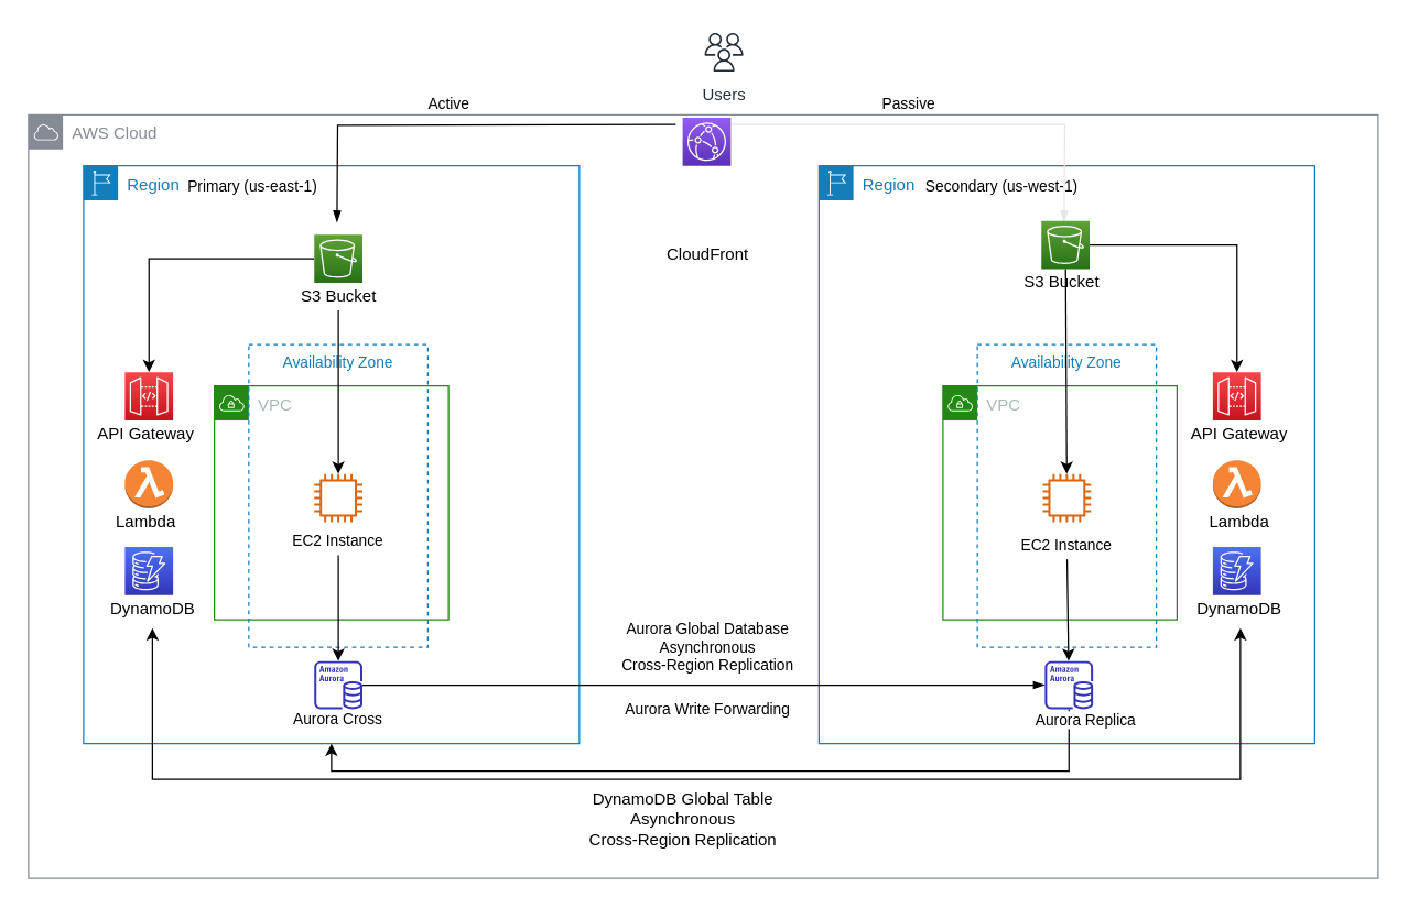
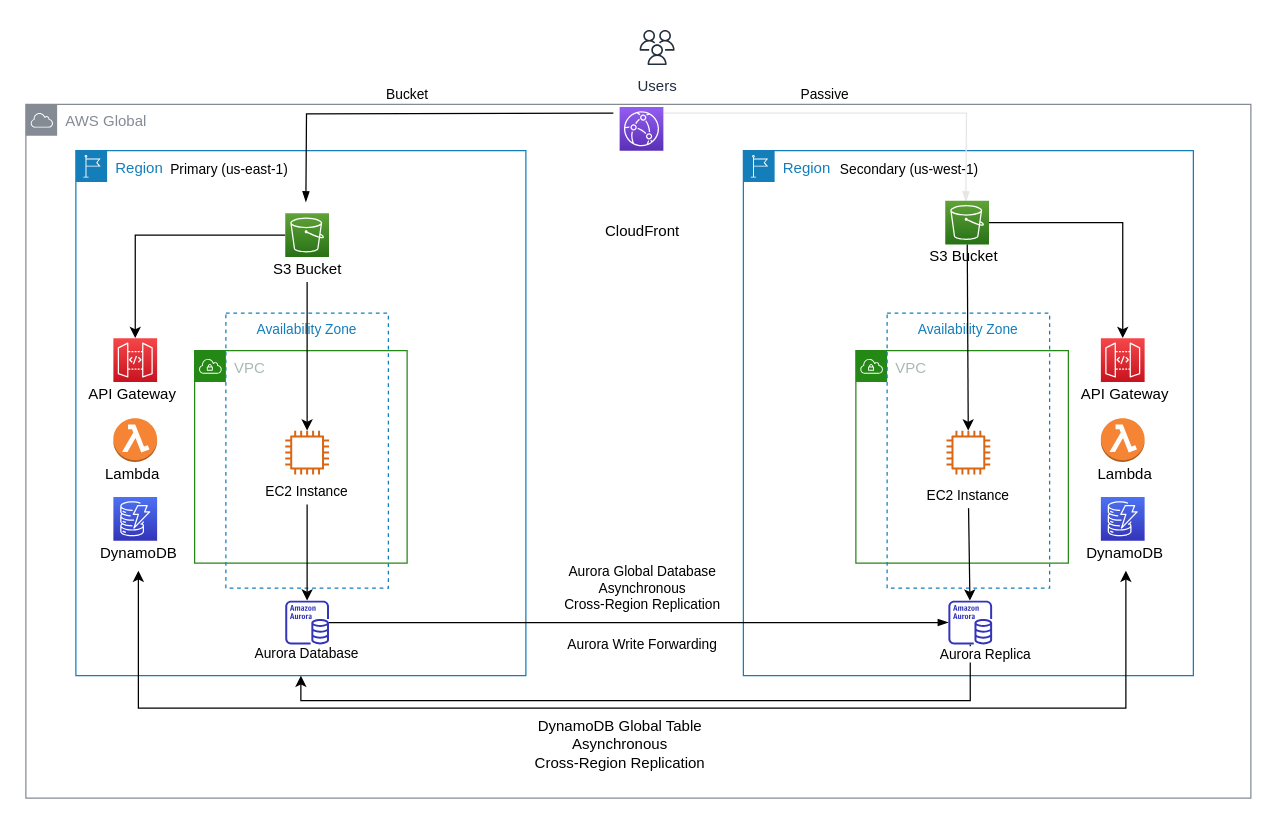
  <mxCell id="0" />
  <mxCell id="1" parent="0" />
- <mxCell id="2" value="AWS Cloud" style="outlineConnect=0;gradientColor=none;html=1;whiteSpace=wrap;fontSize=12;fontStyle=0;shape=mxgraph.aws4.group;grIcon=mxgraph.aws4.group_aws_cloud;strokeColor=#858B94;fillColor=none;verticalAlign=top;align=left;spacingLeft=30;fontColor=#858B94;dashed=0;" parent="1" vertex="1"><mxGeometry x="20" y="83" width="980" height="555" as="geometry" /></mxCell>
+ <mxCell id="2" value="AWS Global" style="outlineConnect=0;gradientColor=none;html=1;whiteSpace=wrap;fontSize=12;fontStyle=0;shape=mxgraph.aws4.group;grIcon=mxgraph.aws4.group_aws_cloud;strokeColor=#858B94;fillColor=none;verticalAlign=top;align=left;spacingLeft=30;fontColor=#858B94;dashed=0;" parent="1" vertex="1"><mxGeometry x="20" y="83" width="980" height="555" as="geometry" /></mxCell>
  <mxCell id="3" value="Region" style="points=[[0,0],[0.25,0],[0.5,0],[0.75,0],[1,0],[1,0.25],[1,0.5],[1,0.75],[1,1],[0.75,1],[0.5,1],[0.25,1],[0,1],[0,0.75],[0,0.5],[0,0.25]];outlineConnect=0;gradientColor=none;html=1;whiteSpace=wrap;fontSize=12;fontStyle=0;shape=mxgraph.aws4.group;grIcon=mxgraph.aws4.group_region;strokeColor=#147EBA;fillColor=none;verticalAlign=top;align=left;spacingLeft=30;fontColor=#147EBA;dashed=0;" parent="1" vertex="1"><mxGeometry x="60" y="120" width="360" height="420" as="geometry" /></mxCell>
  <mxCell id="4" value="Region" style="points=[[0,0],[0.25,0],[0.5,0],[0.75,0],[1,0],[1,0.25],[1,0.5],[1,0.75],[1,1],[0.75,1],[0.5,1],[0.25,1],[0,1],[0,0.75],[0,0.5],[0,0.25]];outlineConnect=0;gradientColor=none;html=1;whiteSpace=wrap;fontSize=12;fontStyle=0;shape=mxgraph.aws4.group;grIcon=mxgraph.aws4.group_region;strokeColor=#147EBA;fillColor=none;verticalAlign=top;align=left;spacingLeft=30;fontColor=#147EBA;dashed=0;" parent="1" vertex="1"><mxGeometry x="594" y="120" width="360" height="420" as="geometry" /></mxCell>
  <mxCell id="5" value="Primary (us-east-1)" style="text;html=1;strokeColor=none;fillColor=none;align=center;verticalAlign=middle;whiteSpace=wrap;rounded=0;fontSize=11;" parent="1" vertex="1"><mxGeometry x="132.5" y="120" width="100" height="30" as="geometry" /></mxCell>
  <mxCell id="6" value="Secondary (us-west-1)" style="text;html=1;strokeColor=none;fillColor=none;align=center;verticalAlign=middle;whiteSpace=wrap;rounded=0;fontSize=11;" parent="1" vertex="1"><mxGeometry x="667" y="120" width="120" height="30" as="geometry" /></mxCell>
  <mxCell id="7" value="" style="rounded=0;orthogonalLoop=1;jettySize=auto;html=1;endArrow=blockThin;endFill=1;fontSize=11;" parent="1" source="18" target="26" edge="1"><mxGeometry relative="1" as="geometry" /></mxCell>
  <mxCell id="8" value="Aurora Global Database&lt;br&gt;Asynchronous &lt;br&gt;Cross-Region Replication" style="text;html=1;align=center;verticalAlign=middle;resizable=0;points=[];autosize=1;fontSize=11;" parent="1" vertex="1"><mxGeometry x="442.5" y="450" width="140" height="40" as="geometry" /></mxCell>
  <mxCell id="9" value="" style="edgeStyle=orthogonalEdgeStyle;rounded=0;orthogonalLoop=1;jettySize=auto;html=1;endArrow=blockThin;endFill=1;fontSize=11;" parent="1" edge="1"><mxGeometry relative="1" as="geometry"><mxPoint x="244" y="161" as="targetPoint" /><mxPoint x="490" y="90" as="sourcePoint" /></mxGeometry></mxCell>
  <mxCell id="10" value="" style="edgeStyle=orthogonalEdgeStyle;rounded=0;orthogonalLoop=1;jettySize=auto;html=1;endArrow=blockThin;endFill=1;fontSize=11;strokeColor=#e6e6e6;exitX=1;exitY=0.143;exitDx=0;exitDy=0;exitPerimeter=0;" parent="1" source="38" edge="1"><mxGeometry relative="1" as="geometry"><mxPoint x="772" y="161" as="targetPoint" /></mxGeometry></mxCell>
- <mxCell id="11" value="Active" style="text;html=1;align=center;verticalAlign=middle;resizable=0;points=[];autosize=1;fontSize=11;" parent="1" vertex="1"><mxGeometry x="300" y="65" width="50" height="20" as="geometry" /></mxCell>
+ <mxCell id="11" value="Bucket" style="text;html=1;align=center;verticalAlign=middle;resizable=0;points=[];autosize=1;fontSize=11;" parent="1" vertex="1"><mxGeometry x="300" y="65" width="50" height="20" as="geometry" /></mxCell>
  <mxCell id="12" value="Passive" style="text;html=1;align=center;verticalAlign=middle;resizable=0;points=[];autosize=1;fontSize=11;" parent="1" vertex="1"><mxGeometry x="634" y="65" width="50" height="20" as="geometry" /></mxCell>
  <mxCell id="13" value="VPC" style="points=[[0,0],[0.25,0],[0.5,0],[0.75,0],[1,0],[1,0.25],[1,0.5],[1,0.75],[1,1],[0.75,1],[0.5,1],[0.25,1],[0,1],[0,0.75],[0,0.5],[0,0.25]];outlineConnect=0;gradientColor=none;html=1;whiteSpace=wrap;fontSize=12;fontStyle=0;shape=mxgraph.aws4.group;grIcon=mxgraph.aws4.group_vpc;strokeColor=#248814;fillColor=none;verticalAlign=top;align=left;spacingLeft=30;fontColor=#AAB7B8;dashed=0;" parent="1" vertex="1"><mxGeometry x="155" y="280" width="170" height="170" as="geometry" /></mxCell>
  <mxCell id="14" value="Availability Zone" style="fillColor=none;strokeColor=#147EBA;dashed=1;verticalAlign=top;fontStyle=0;fontColor=#147EBA;fontSize=11;" parent="1" vertex="1"><mxGeometry x="180" y="250" width="130" height="220" as="geometry" /></mxCell>
  <mxCell id="15" value="" style="outlineConnect=0;fontColor=#232F3E;gradientColor=none;fillColor=#D86613;strokeColor=none;dashed=0;verticalLabelPosition=bottom;verticalAlign=top;align=center;html=1;fontSize=12;fontStyle=0;aspect=fixed;pointerEvents=1;shape=mxgraph.aws4.instance2;" parent="1" vertex="1"><mxGeometry x="227.5" y="344" width="35" height="35" as="geometry" /></mxCell>
  <mxCell id="16" value="" style="edgeStyle=none;rounded=0;orthogonalLoop=1;jettySize=auto;html=1;strokeColor=#000000;fontColor=#e6e6e6;" edge="1" parent="1" source="17" target="18"><mxGeometry relative="1" as="geometry" /></mxCell>
  <mxCell id="17" value="EC2 Instance" style="text;html=1;strokeColor=none;fillColor=none;align=center;verticalAlign=middle;whiteSpace=wrap;rounded=0;fontSize=11;" parent="1" vertex="1"><mxGeometry x="195" y="383" width="100" height="20" as="geometry" /></mxCell>
  <mxCell id="18" value="" style="outlineConnect=0;fontColor=#232F3E;gradientColor=none;fillColor=#3334B9;strokeColor=none;dashed=0;verticalLabelPosition=bottom;verticalAlign=top;align=center;html=1;fontSize=12;fontStyle=0;aspect=fixed;pointerEvents=1;shape=mxgraph.aws4.aurora_instance;labelBackgroundColor=#ffffff;" parent="1" vertex="1"><mxGeometry x="227.5" y="480" width="35" height="35" as="geometry" /></mxCell>
- <mxCell id="19" value="Aurora Cross" style="text;html=1;strokeColor=none;fillColor=none;align=center;verticalAlign=middle;whiteSpace=wrap;rounded=0;fontSize=11;" parent="1" vertex="1"><mxGeometry x="195" y="512" width="100" height="20" as="geometry" /></mxCell>
+ <mxCell id="19" value="Aurora Database" style="text;html=1;strokeColor=none;fillColor=none;align=center;verticalAlign=middle;whiteSpace=wrap;rounded=0;fontSize=11;" parent="1" vertex="1"><mxGeometry x="195" y="512" width="100" height="20" as="geometry" /></mxCell>
  <mxCell id="20" value="VPC" style="points=[[0,0],[0.25,0],[0.5,0],[0.75,0],[1,0],[1,0.25],[1,0.5],[1,0.75],[1,1],[0.75,1],[0.5,1],[0.25,1],[0,1],[0,0.75],[0,0.5],[0,0.25]];outlineConnect=0;gradientColor=none;html=1;whiteSpace=wrap;fontSize=12;fontStyle=0;shape=mxgraph.aws4.group;grIcon=mxgraph.aws4.group_vpc;strokeColor=#248814;fillColor=none;verticalAlign=top;align=left;spacingLeft=30;fontColor=#AAB7B8;dashed=0;" parent="1" vertex="1"><mxGeometry x="684" y="280" width="170" height="170" as="geometry" /></mxCell>
  <mxCell id="21" value="Availability Zone" style="fillColor=none;strokeColor=#147EBA;dashed=1;verticalAlign=top;fontStyle=0;fontColor=#147EBA;fontSize=11;" parent="1" vertex="1"><mxGeometry x="709" y="250" width="130" height="220" as="geometry" /></mxCell>
  <mxCell id="22" value="" style="edgeStyle=none;rounded=0;orthogonalLoop=1;jettySize=auto;html=1;strokeColor=#000000;fontColor=#e6e6e6;" edge="1" parent="1" source="23" target="26"><mxGeometry relative="1" as="geometry" /></mxCell>
  <mxCell id="23" value="EC2 Instance" style="text;html=1;strokeColor=none;fillColor=none;align=center;verticalAlign=middle;whiteSpace=wrap;rounded=0;fontSize=11;" parent="1" vertex="1"><mxGeometry x="724" y="386" width="100" height="20" as="geometry" /></mxCell>
  <mxCell id="24" value="" style="edgeStyle=orthogonalEdgeStyle;rounded=0;orthogonalLoop=1;jettySize=auto;html=1;entryX=0.5;entryY=1;entryDx=0;entryDy=0;" parent="1" source="26" target="3" edge="1"><mxGeometry relative="1" as="geometry"><mxPoint x="787.5" y="610" as="targetPoint" /><Array as="points"><mxPoint x="776" y="560" /><mxPoint x="240" y="560" /></Array></mxGeometry></mxCell>
  <mxCell id="25" value="Aurora Replica" style="text;html=1;strokeColor=none;fillColor=none;align=center;verticalAlign=middle;whiteSpace=wrap;rounded=0;fontSize=11;labelBackgroundColor=#ffffff;" parent="1" vertex="1"><mxGeometry x="737.5" y="513" width="100" height="20" as="geometry" /></mxCell>
  <mxCell id="26" value="" style="outlineConnect=0;fontColor=#232F3E;gradientColor=none;fillColor=#3334B9;strokeColor=none;dashed=0;verticalLabelPosition=bottom;verticalAlign=top;align=center;html=1;fontSize=12;fontStyle=0;aspect=fixed;pointerEvents=1;shape=mxgraph.aws4.aurora_instance;labelBackgroundColor=#ffffff;" parent="1" vertex="1"><mxGeometry x="758" y="480" width="35" height="35" as="geometry" /></mxCell>
  <mxCell id="27" value="" style="outlineConnect=0;fontColor=#232F3E;gradientColor=none;fillColor=#D86613;strokeColor=none;dashed=0;verticalLabelPosition=bottom;verticalAlign=top;align=center;html=1;fontSize=12;fontStyle=0;aspect=fixed;pointerEvents=1;shape=mxgraph.aws4.instance2;" parent="1" vertex="1"><mxGeometry x="756.5" y="344" width="35" height="35" as="geometry" /></mxCell>
  <mxCell id="28" value="" style="edgeStyle=orthogonalEdgeStyle;rounded=0;orthogonalLoop=1;jettySize=auto;html=1;startArrow=none;startFill=0;" parent="1" source="29" target="36" edge="1"><mxGeometry relative="1" as="geometry"><mxPoint x="147.5" y="187.5" as="targetPoint" /></mxGeometry></mxCell>
  <mxCell id="29" value="" style="outlineConnect=0;fontColor=#232F3E;gradientColor=#60A337;gradientDirection=north;fillColor=#277116;strokeColor=#ffffff;dashed=0;verticalLabelPosition=bottom;verticalAlign=top;align=center;html=1;fontSize=12;fontStyle=0;aspect=fixed;shape=mxgraph.aws4.resourceIcon;resIcon=mxgraph.aws4.s3;" parent="1" vertex="1"><mxGeometry x="227.5" y="170" width="35" height="35" as="geometry" /></mxCell>
  <mxCell id="30" value="" style="edgeStyle=orthogonalEdgeStyle;rounded=0;orthogonalLoop=1;jettySize=auto;html=1;startArrow=none;startFill=0;" parent="1" source="31" target="15" edge="1"><mxGeometry relative="1" as="geometry" /></mxCell>
  <mxCell id="31" value="S3 Bucket" style="text;html=1;align=center;verticalAlign=middle;resizable=0;points=[];autosize=1;" parent="1" vertex="1"><mxGeometry x="210" y="205" width="70" height="20" as="geometry" /></mxCell>
  <mxCell id="32" value="" style="edgeStyle=none;rounded=0;orthogonalLoop=1;jettySize=auto;html=1;strokeColor=#000000;fontColor=#e6e6e6;" edge="1" parent="1" source="34" target="27"><mxGeometry relative="1" as="geometry" /></mxCell>
  <mxCell id="33" value="" style="edgeStyle=orthogonalEdgeStyle;rounded=0;orthogonalLoop=1;jettySize=auto;html=1;strokeColor=#000000;fontColor=#e6e6e6;" edge="1" parent="1" source="34" target="37"><mxGeometry relative="1" as="geometry"><mxPoint x="870.5" y="177.5" as="targetPoint" /></mxGeometry></mxCell>
  <mxCell id="34" value="" style="outlineConnect=0;fontColor=#232F3E;gradientColor=#60A337;gradientDirection=north;fillColor=#277116;strokeColor=#ffffff;dashed=0;verticalLabelPosition=bottom;verticalAlign=top;align=center;html=1;fontSize=12;fontStyle=0;aspect=fixed;shape=mxgraph.aws4.resourceIcon;resIcon=mxgraph.aws4.s3;" parent="1" vertex="1"><mxGeometry x="755.5" y="160" width="35" height="35" as="geometry" /></mxCell>
  <mxCell id="35" value="S3 Bucket" style="text;html=1;align=center;verticalAlign=middle;resizable=0;points=[];autosize=1;" parent="1" vertex="1"><mxGeometry x="735" y="195" width="70" height="20" as="geometry" /></mxCell>
  <mxCell id="36" value="" style="outlineConnect=0;fontColor=#232F3E;gradientColor=#F54749;gradientDirection=north;fillColor=#C7131F;strokeColor=#ffffff;dashed=0;verticalLabelPosition=bottom;verticalAlign=top;align=center;html=1;fontSize=12;fontStyle=0;aspect=fixed;shape=mxgraph.aws4.resourceIcon;resIcon=mxgraph.aws4.api_gateway;" parent="1" vertex="1"><mxGeometry x="90" y="270" width="35" height="35" as="geometry" /></mxCell>
  <mxCell id="37" value="" style="outlineConnect=0;fontColor=#232F3E;gradientColor=#F54749;gradientDirection=north;fillColor=#C7131F;strokeColor=#ffffff;dashed=0;verticalLabelPosition=bottom;verticalAlign=top;align=center;html=1;fontSize=12;fontStyle=0;aspect=fixed;shape=mxgraph.aws4.resourceIcon;resIcon=mxgraph.aws4.api_gateway;" parent="1" vertex="1"><mxGeometry x="880" y="270" width="35" height="35" as="geometry" /></mxCell>
  <mxCell id="38" value="" style="outlineConnect=0;fontColor=#232F3E;gradientColor=#945DF2;gradientDirection=north;fillColor=#5A30B5;strokeColor=#ffffff;dashed=0;verticalLabelPosition=bottom;verticalAlign=top;align=center;html=1;fontSize=12;fontStyle=0;aspect=fixed;shape=mxgraph.aws4.resourceIcon;resIcon=mxgraph.aws4.cloudfront;" parent="1" vertex="1"><mxGeometry x="495" y="85" width="35" height="35" as="geometry" /></mxCell>
  <mxCell id="39" value="Users" style="outlineConnect=0;fontColor=#232F3E;gradientColor=none;strokeColor=#232F3E;fillColor=#ffffff;dashed=0;verticalLabelPosition=bottom;verticalAlign=top;align=center;html=1;fontSize=12;fontStyle=0;aspect=fixed;shape=mxgraph.aws4.resourceIcon;resIcon=mxgraph.aws4.users;" parent="1" vertex="1"><mxGeometry x="495" y="20" width="60" height="35" as="geometry" /></mxCell>
  <mxCell id="40" value="CloudFront" style="text;html=1;align=center;verticalAlign=middle;resizable=0;points=[];autosize=1;" parent="1" vertex="1"><mxGeometry x="477.5" y="175" width="70" height="20" as="geometry" /></mxCell>
  <mxCell id="41" value="" style="outlineConnect=0;dashed=0;verticalLabelPosition=bottom;verticalAlign=top;align=center;html=1;shape=mxgraph.aws3.lambda_function;fillColor=#F58534;gradientColor=none;" parent="1" vertex="1"><mxGeometry x="90" y="334" width="35" height="35" as="geometry" /></mxCell>
  <mxCell id="42" value="" style="outlineConnect=0;dashed=0;verticalLabelPosition=bottom;verticalAlign=top;align=center;html=1;shape=mxgraph.aws3.lambda_function;fillColor=#F58534;gradientColor=none;" parent="1" vertex="1"><mxGeometry x="880" y="334" width="35" height="35" as="geometry" /></mxCell>
  <mxCell id="43" value="" style="outlineConnect=0;fontColor=#232F3E;gradientColor=#4D72F3;gradientDirection=north;fillColor=#3334B9;strokeColor=#ffffff;dashed=0;verticalLabelPosition=bottom;verticalAlign=top;align=center;html=1;fontSize=12;fontStyle=0;aspect=fixed;shape=mxgraph.aws4.resourceIcon;resIcon=mxgraph.aws4.dynamodb;" parent="1" vertex="1"><mxGeometry x="90" y="397" width="35" height="35" as="geometry" /></mxCell>
  <mxCell id="44" value="" style="outlineConnect=0;fontColor=#232F3E;gradientColor=#4D72F3;gradientDirection=north;fillColor=#3334B9;strokeColor=#ffffff;dashed=0;verticalLabelPosition=bottom;verticalAlign=top;align=center;html=1;fontSize=12;fontStyle=0;aspect=fixed;shape=mxgraph.aws4.resourceIcon;resIcon=mxgraph.aws4.dynamodb;" parent="1" vertex="1"><mxGeometry x="880" y="397" width="35" height="35" as="geometry" /></mxCell>
  <mxCell id="45" value="API Gateway" style="text;html=1;align=center;verticalAlign=middle;resizable=0;points=[];autosize=1;" parent="1" vertex="1"><mxGeometry x="60" y="305" width="90" height="20" as="geometry" /></mxCell>
  <mxCell id="46" value="API Gateway" style="text;html=1;align=center;verticalAlign=middle;resizable=0;points=[];autosize=1;" parent="1" vertex="1"><mxGeometry x="854" y="305" width="90" height="20" as="geometry" /></mxCell>
  <mxCell id="47" value="Lambda" style="text;html=1;align=center;verticalAlign=middle;resizable=0;points=[];autosize=1;" parent="1" vertex="1"><mxGeometry x="75" y="369" width="60" height="20" as="geometry" /></mxCell>
  <mxCell id="48" value="Lambda" style="text;html=1;align=center;verticalAlign=middle;resizable=0;points=[];autosize=1;" parent="1" vertex="1"><mxGeometry x="869" y="369" width="60" height="20" as="geometry" /></mxCell>
  <mxCell id="49" value="DynamoDB" style="text;html=1;align=center;verticalAlign=middle;resizable=0;points=[];autosize=1;" parent="1" vertex="1"><mxGeometry x="859" y="432" width="80" height="20" as="geometry" /></mxCell>
  <mxCell id="50" value="" style="edgeStyle=orthogonalEdgeStyle;rounded=0;orthogonalLoop=1;jettySize=auto;html=1;startArrow=classic;startFill=1;" parent="1" edge="1"><mxGeometry relative="1" as="geometry"><mxPoint x="110" y="456" as="sourcePoint" /><mxPoint x="900" y="456" as="targetPoint" /><Array as="points"><mxPoint x="110" y="566" /><mxPoint x="900" y="566" /></Array></mxGeometry></mxCell>
  <mxCell id="51" value="DynamoDB" style="text;html=1;align=center;verticalAlign=middle;resizable=0;points=[];autosize=1;" parent="1" vertex="1"><mxGeometry x="70" y="432" width="80" height="20" as="geometry" /></mxCell>
  <mxCell id="52" value="DynamoDB Global Table&lt;br&gt;Asynchronous&lt;br&gt;Cross-Region Replication" style="text;html=1;align=center;verticalAlign=middle;resizable=0;points=[];autosize=1;" parent="1" vertex="1"><mxGeometry x="420" y="570" width="150" height="50" as="geometry" /></mxCell>
  <mxCell id="53" style="edgeStyle=orthogonalEdgeStyle;rounded=0;orthogonalLoop=1;jettySize=auto;html=1;exitX=0.5;exitY=1;exitDx=0;exitDy=0;" parent="1" source="3" target="3" edge="1"><mxGeometry relative="1" as="geometry" /></mxCell>
  <mxCell id="54" value="Aurora Write Forwarding" style="text;html=1;align=center;verticalAlign=middle;resizable=0;points=[];autosize=1;fontSize=11;" parent="1" vertex="1"><mxGeometry x="442.5" y="505" width="140" height="20" as="geometry" /></mxCell>
